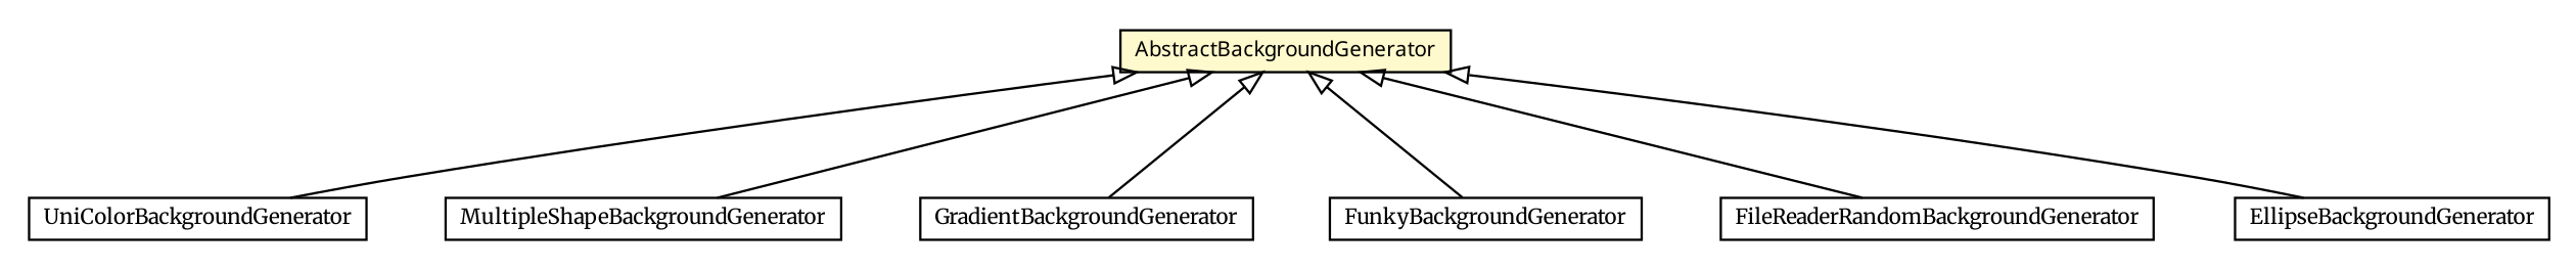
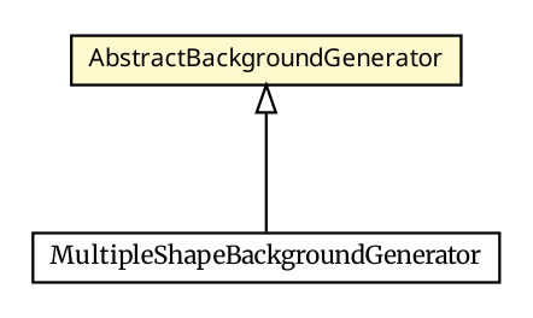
  digraph {
    fontname=Merriweather
    node [fontcolor=black fontname=Merriweather fontsize=9.0 shape=plaintext]
    edge [arrowtail=empty dir=back fontname=Merriweather fontsize=10 headport=p labelfontname=arial labelfontsize=10 tailport=p]
-   n1 [label=<<table border="0" cellborder="1" cellspacing="0" cellpadding="2" port="p" href="./UniColorBackgroundGenerator.html"> 		<tr><td><table border="0" cellspacing="0" cellpadding="1"> 			<tr><td> UniColorBackgroundGenerator </td></tr> 		</table></td></tr> 		</table>>]
    n2 [label=<<table border="0" cellborder="1" cellspacing="0" cellpadding="2" port="p" href="./MultipleShapeBackgroundGenerator.html"> 		<tr><td><table border="0" cellspacing="0" cellpadding="1"> 			<tr><td> MultipleShapeBackgroundGenerator </td></tr> 		</table></td></tr> 		</table>>]
-   n3 [label=<<table border="0" cellborder="1" cellspacing="0" cellpadding="2" port="p" href="./GradientBackgroundGenerator.html"> 		<tr><td><table border="0" cellspacing="0" cellpadding="1"> 			<tr><td> GradientBackgroundGenerator </td></tr> 		</table></td></tr> 		</table>>]
-   n4 [label=<<table border="0" cellborder="1" cellspacing="0" cellpadding="2" port="p" href="./FunkyBackgroundGenerator.html"> 		<tr><td><table border="0" cellspacing="0" cellpadding="1"> 			<tr><td> FunkyBackgroundGenerator </td></tr> 		</table></td></tr> 		</table>>]
-   n5 [label=<<table border="0" cellborder="1" cellspacing="0" cellpadding="2" port="p" href="./FileReaderRandomBackgroundGenerator.html"> 		<tr><td><table border="0" cellspacing="0" cellpadding="1"> 			<tr><td> FileReaderRandomBackgroundGenerator </td></tr> 		</table></td></tr> 		</table>>]
-   n6 [label=<<table border="0" cellborder="1" cellspacing="0" cellpadding="2" port="p" href="./EllipseBackgroundGenerator.html"> 		<tr><td><table border="0" cellspacing="0" cellpadding="1"> 			<tr><td> EllipseBackgroundGenerator </td></tr> 		</table></td></tr> 		</table>>]
    n7 [label=<<table border="0" cellborder="1" cellspacing="0" cellpadding="2" port="p" bgcolor="lemonChiffon" href="./AbstractBackgroundGenerator.html"> 		<tr><td><table border="0" cellspacing="0" cellpadding="1"> 			<tr><td><font face="ariali"> AbstractBackgroundGenerator </font></td></tr> 		</table></td></tr> 		</table>>]
-   n7 -> n1
    n7 -> n2
-   n7 -> n3
-   n7 -> n4
-   n7 -> n5
-   n7 -> n6
  }
